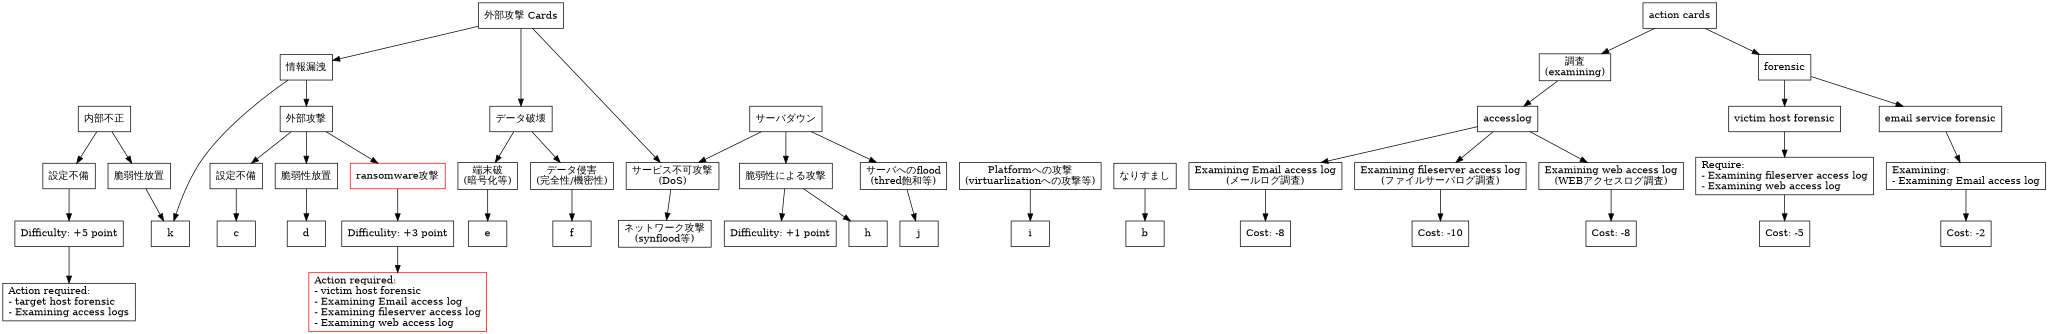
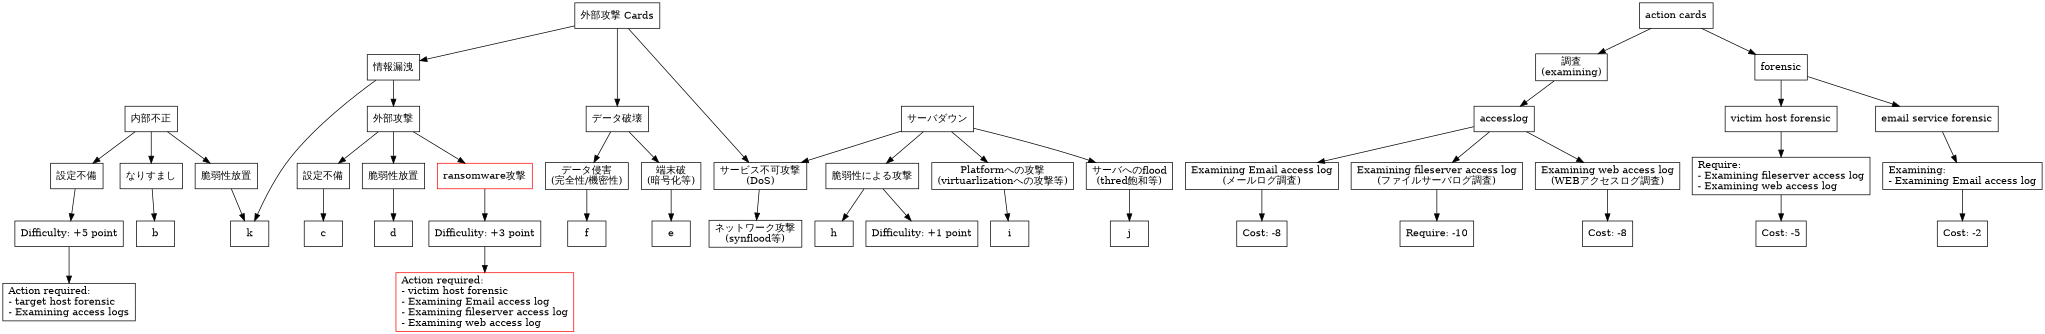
  digraph {
    rankdir=TB
    node [shape=box]
    n1 [label="Difficulty: +5 point"]
    n2 [label="Difficulity: +1 point"]
    c
    d
    e
    f
    h
    i
    j
    k
    b
    n12 [label="Action required:\l- target host forensic\l- Examining access logs"]
    n13 [color=red label="Action required:\l- victim host forensic\l- Examining Email access log\l- Examining fileserver access log\l- Examining web access log\l"]
    n14 [label="外部攻撃 Cards"]
    n15 [label="情報漏洩"]
    n16 [label="データ破壊"]
    n17 [label="サービス不可攻撃\n(DoS)"]
    n18 [label="外部攻撃"]
    n19 [label="端末破\n(暗号化等)"]
    n20 [label="データ侵害\n(完全性/機密性)"]
    n21 [label="ネットワーク攻撃\n(synflood等)"]
    n22 [label="内部不正"]
    n23 [label="設定不備"]
    n24 [label="脆弱性放置"]
    n25 [label="なりすまし"]
    n26 [label="設定不備"]
    n27 [label="脆弱性放置"]
    n28 [color=red label="ransomware攻撃"]
    n29 [label="Difficulity: +3 point"]
    n30 [label="サーバダウン"]
    n31 [label="脆弱性による攻撃"]
    n32 [label="Platformへの攻撃\n(virtuarlizationへの攻撃等)"]
    n33 [label="サーバへのflood\n(thred飽和等)"]
    n34 [label="action cards"]
    n35 [label="調査\n(examining)"]
    forensic
    accesslog
    n38 [label="victim host forensic"]
    n39 [label="email service forensic"]
    n40 [label="Examining Email access log\n(メールログ調査)"]
    n41 [label="Examining fileserver access log\n(ファイルサーバログ調査)"]
    n42 [label="Examining web access log\n(WEBアクセスログ調査)"]
    n43 [label="Cost: -8"]
-   n44 [label="Cost: -10"]
+   n44 [label="Require: -10"]
    n45 [label="Cost: -8"]
    n46 [label="Require:\l- Examining fileserver access log\l- Examining web access log\l"]
    n47 [label="Examining:\l- Examining Email access log\l"]
    n48 [label="Cost: -5"]
    n49 [label="Cost: -2"]
    subgraph sub_1 {
      rank=same
      n1
      n2
      c
      d
      e
      f
      h
      i
      j
      k
      b
    }
    subgraph sub_2 {
      rank=same
      n12
      n13
    }
    n1 -> n12
    n14 -> n15
    n14 -> n16
    n14 -> n17
    n15 -> k
    n15 -> n18
    n16 -> n19
    n16 -> n20
    n17 -> n21
    n18 -> n26
    n18 -> n27
    n18 -> n28
    n19 -> e
    n20 -> f
    n22 -> n23
    n22 -> n24
+   n22 -> n25
    n23 -> n1
    n24 -> k
    n25 -> b
    n26 -> c
    n27 -> d
    n28 -> n29
    n29 -> n13
    n30 -> n17
    n30 -> n31
+   n30 -> n32
    n30 -> n33
    n31 -> n2
    n31 -> h
    n32 -> i
    n33 -> j
    n34 -> n35
    n34 -> forensic
    n35 -> accesslog
    forensic -> n38
    forensic -> n39
    accesslog -> n40
    accesslog -> n41
    accesslog -> n42
    n38 -> n46
    n39 -> n47
    n40 -> n43
    n41 -> n44
    n42 -> n45
    n46 -> n48
    n47 -> n49
  }
